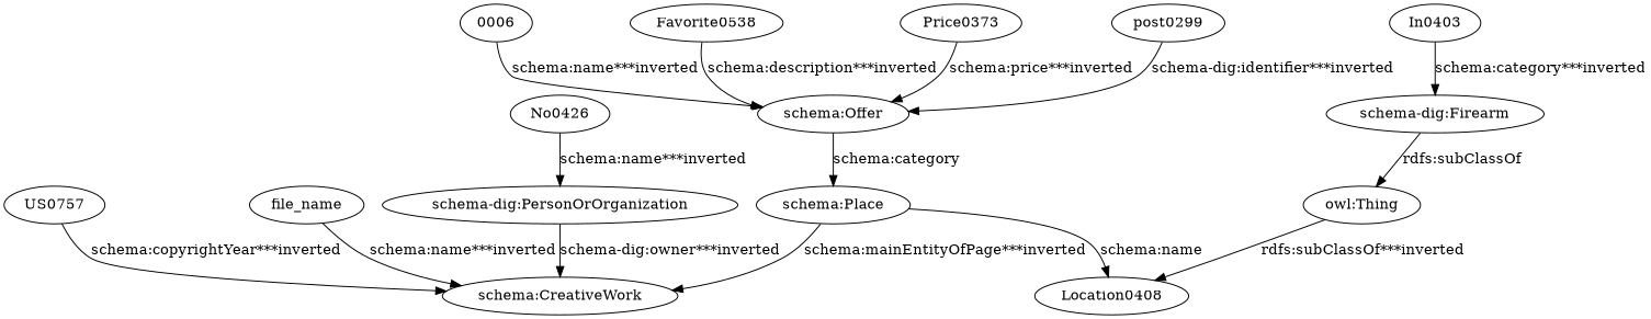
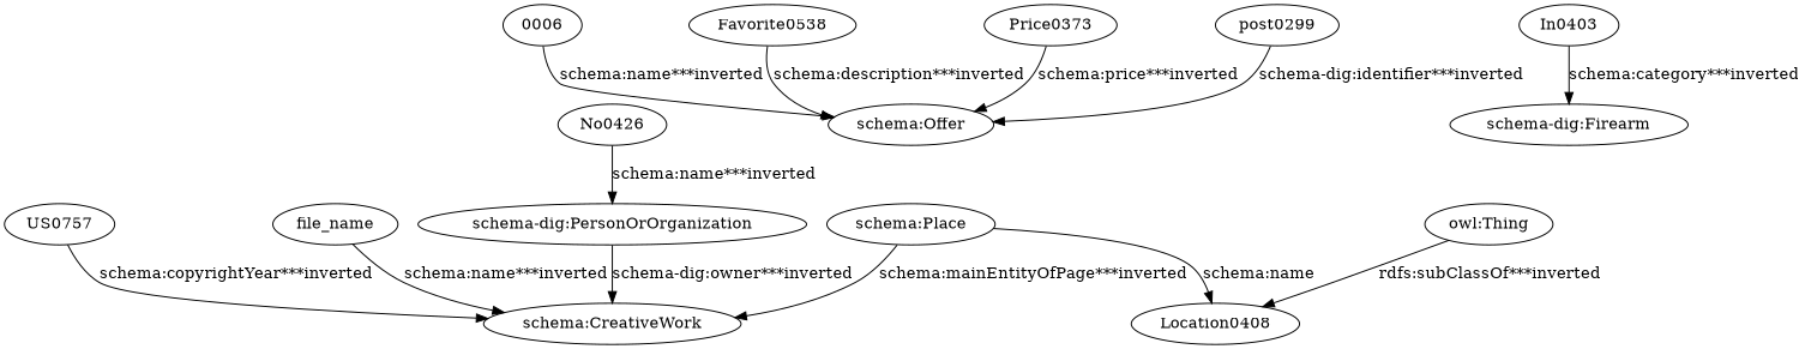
  digraph {
    node [type=attribute_name]
    edge [type=st_property_uri weight=1]
    n1 [label=0006]
    n2 [label="schema:Offer" type=class_uri]
    n3 [label="schema:Place" type=class_uri]
    n4 [label="schema:CreativeWork" type=class_uri]
    n5 [label=Location0408]
    n6 [label=Favorite0538]
    n7 [label=In0403]
    n8 [label="schema-dig:Firearm" type=class_uri]
    n9 [label="owl:Thing" type=special]
    n10 [label=No0426]
    n11 [label="schema-dig:PersonOrOrganization" type=class_uri]
    n12 [label=Price0373]
    n13 [label=US0757]
    n14 [label=file_name]
    n15 [label=post0299]
    n1 -> n2 [label="schema:name***inverted"]
-   n2 -> n3 [label="schema:category" type=inherited weight=4]
    n3 -> n4 [label="schema:mainEntityOfPage***inverted" type=inherited weight=4]
    n3 -> n5 [label="schema:name" weight=""]
    n6 -> n2 [label="schema:description***inverted"]
    n7 -> n8 [label="schema:category***inverted"]
-   n8 -> n9 [label="rdfs:subClassOf" type=inherited weight=0.3333333333333333]
    n9 -> n5 [label="rdfs:subClassOf***inverted" type=inherited weight=0.3333333333333333]
    n10 -> n11 [label="schema:name***inverted"]
    n11 -> n4 [label="schema-dig:owner***inverted" type=inherited weight=4]
    n12 -> n2 [label="schema:price***inverted"]
    n13 -> n4 [label="schema:copyrightYear***inverted"]
    n14 -> n4 [label="schema:name***inverted"]
    n15 -> n2 [label="schema-dig:identifier***inverted"]
  }
